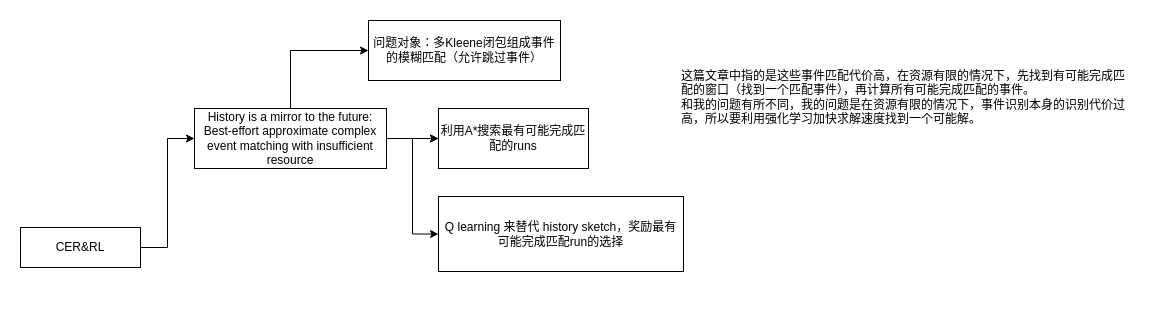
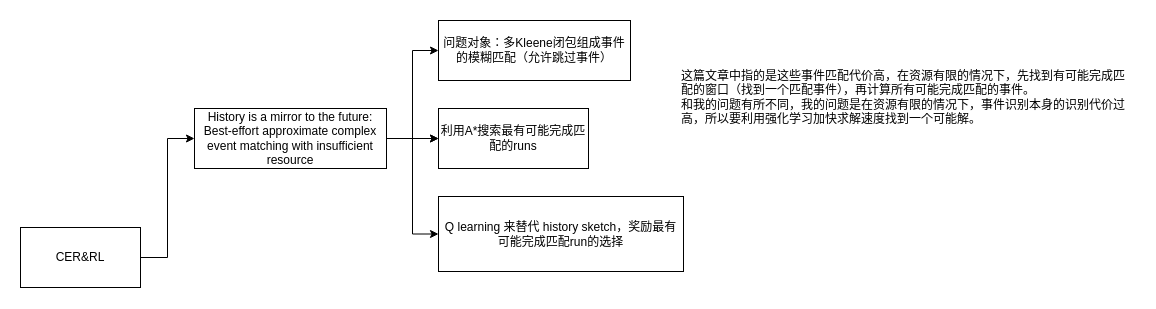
  <mxCell id="0" />
  <mxCell id="1" parent="0" />
  <mxCell id="2" value="" style="edgeStyle=orthogonalEdgeStyle;rounded=0;orthogonalLoop=1;jettySize=auto;html=1;entryX=0;entryY=0.5;entryDx=0;entryDy=0;" edge="1" parent="1" source="3" target="8"><mxGeometry relative="1" as="geometry" /></mxCell>
- <mxCell id="3" value="CER&amp;amp;RL" style="rounded=0;whiteSpace=wrap;html=1;" vertex="1" parent="1"><mxGeometry x="20" y="227" width="120" height="40" as="geometry" /></mxCell>
+ <mxCell id="3" value="CER&amp;amp;RL" style="rounded=0;whiteSpace=wrap;html=1;" vertex="1" parent="1"><mxGeometry x="20" y="227" width="120" height="60" as="geometry" /></mxCell>
  <mxCell id="4" value="" style="edgeStyle=orthogonalEdgeStyle;rounded=0;orthogonalLoop=1;jettySize=auto;html=1;entryX=0;entryY=0.5;entryDx=0;entryDy=0;" edge="1" parent="1" source="8" target="9"><mxGeometry relative="1" as="geometry" /></mxCell>
  <mxCell id="5" value="" style="edgeStyle=orthogonalEdgeStyle;rounded=0;orthogonalLoop=1;jettySize=auto;html=1;" edge="1" parent="1" source="8" target="10"><mxGeometry relative="1" as="geometry" /></mxCell>
  <mxCell id="6" value="" style="edgeStyle=orthogonalEdgeStyle;rounded=0;orthogonalLoop=1;jettySize=auto;html=1;" edge="1" parent="1" source="8" target="10"><mxGeometry relative="1" as="geometry" /></mxCell>
  <mxCell id="7" style="edgeStyle=orthogonalEdgeStyle;rounded=0;orthogonalLoop=1;jettySize=auto;html=1;entryX=0;entryY=0.5;entryDx=0;entryDy=0;" edge="1" parent="1" source="8" target="11"><mxGeometry relative="1" as="geometry" /></mxCell>
  <mxCell id="8" value="History is a mirror to the future: Best-effort approximate complex event matching with insufficient resource" style="rounded=0;whiteSpace=wrap;html=1;" vertex="1" parent="1"><mxGeometry x="194" y="108" width="192" height="60" as="geometry" /></mxCell>
- <mxCell id="9" value="问题对象：多Kleene闭包组成事件的模糊匹配（允许跳过事件）" style="rounded=0;whiteSpace=wrap;html=1;" vertex="1" parent="1"><mxGeometry x="368" y="20" width="192" height="60" as="geometry" /></mxCell>
+ <mxCell id="9" value="问题对象：多Kleene闭包组成事件的模糊匹配（允许跳过事件）" style="rounded=0;whiteSpace=wrap;html=1;" vertex="1" parent="1"><mxGeometry x="438" y="20" width="192" height="60" as="geometry" /></mxCell>
  <mxCell id="10" value="利用A*搜索最有可能完成匹配的runs" style="rounded=0;whiteSpace=wrap;html=1;" vertex="1" parent="1"><mxGeometry x="438" y="108" width="150" height="60" as="geometry" /></mxCell>
  <mxCell id="11" value="Q learning 来替代 history sketch，奖励最有可能完成匹配run的选择" style="rounded=0;whiteSpace=wrap;html=1;" vertex="1" parent="1"><mxGeometry x="438" y="196" width="245" height="75" as="geometry" /></mxCell>
  <mxCell id="12" value="这篇文章中指的是这些事件匹配代价高，在资源有限的情况下，先找到有可能完成匹配的窗口（找到一个匹配事件），再计算所有可能完成匹配的事件。&lt;div&gt;和我的问题有所不同，我的问题是在资源有限的情况下，事件识别本身的识别代价过高，所以要利用强化学习加快求解速度找到一个可能解。&lt;/div&gt;" style="text;html=1;align=left;verticalAlign=middle;whiteSpace=wrap;rounded=0;" vertex="1" parent="1"><mxGeometry x="679" y="39" width="455" height="115" as="geometry" /></mxCell>
